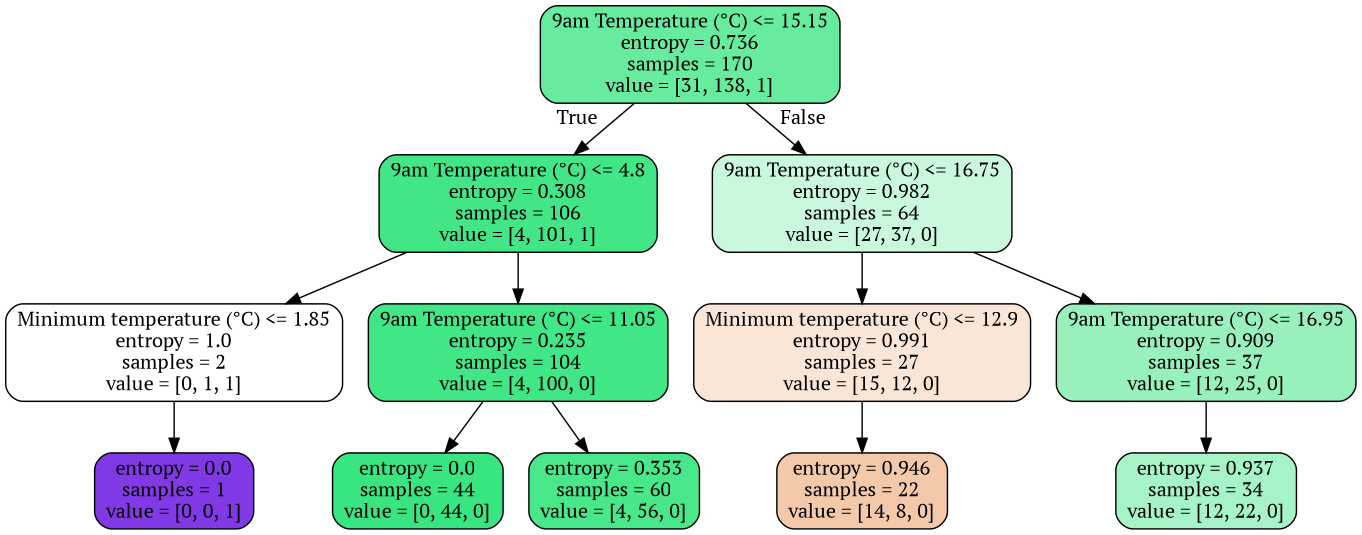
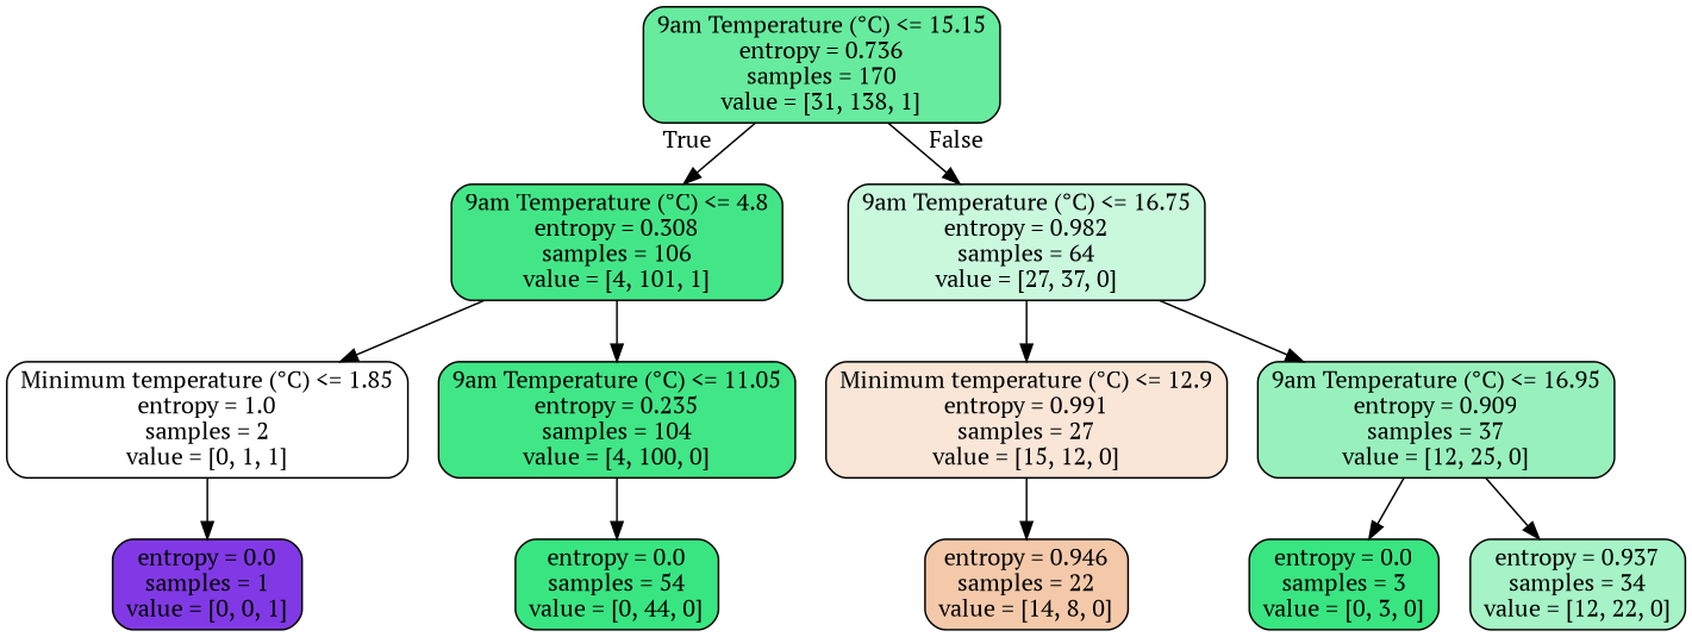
  digraph {
    fontname="PT Serif"
    node [color=black fillcolor="#39e581" fontname="PT Serif" shape=box style="filled, rounded"]
    edge [fontname="PT Serif"]
    n1 [fillcolor="#67eb9e" label="9am Temperature (°C) <= 15.15\nentropy = 0.736\nsamples = 170\nvalue = [31, 138, 1]"]
    n2 [fillcolor="#43e687" label="9am Temperature (°C) <= 4.8\nentropy = 0.308\nsamples = 106\nvalue = [4, 101, 1]"]
    n3 [fillcolor="#c9f8dd" label="9am Temperature (°C) <= 16.75\nentropy = 0.982\nsamples = 64\nvalue = [27, 37, 0]"]
    n4 [fillcolor="#ffffff" label="Minimum temperature (°C) <= 1.85\nentropy = 1.0\nsamples = 2\nvalue = [0, 1, 1]"]
    n5 [fillcolor="#41e686" label="9am Temperature (°C) <= 11.05\nentropy = 0.235\nsamples = 104\nvalue = [4, 100, 0]"]
    n6 [fillcolor="#fae6d7" label="Minimum temperature (°C) <= 12.9\nentropy = 0.991\nsamples = 27\nvalue = [15, 12, 0]"]
    n7 [fillcolor="#98f1bd" label="9am Temperature (°C) <= 16.95\nentropy = 0.909\nsamples = 37\nvalue = [12, 25, 0]"]
    n8 [fillcolor="#8139e5" label="entropy = 0.0\nsamples = 1\nvalue = [0, 0, 1]"]
-   n9 [label="entropy = 0.0\nsamples = 44\nvalue = [0, 44, 0]"]
-   n10 [fillcolor="#47e78a" label="entropy = 0.353\nsamples = 60\nvalue = [4, 56, 0]"]
+   n9 [label="entropy = 0.0\nsamples = 54\nvalue = [0, 44, 0]"]
    n11 [fillcolor="#f4c9aa" label="entropy = 0.946\nsamples = 22\nvalue = [14, 8, 0]"]
+   n12 [label="entropy = 0.0\nsamples = 3\nvalue = [0, 3, 0]"]
    n13 [fillcolor="#a5f3c6" label="entropy = 0.937\nsamples = 34\nvalue = [12, 22, 0]"]
    n1 -> n2 [headlabel=True labelangle=45 labeldistance=2.5]
    n1 -> n3 [headlabel=False labelangle=-45 labeldistance=2.5]
    n2 -> n4
    n2 -> n5
    n3 -> n6
    n3 -> n7
    n4 -> n8
    n5 -> n9
-   n5 -> n10
    n6 -> n11
+   n7 -> n12
    n7 -> n13
  }
